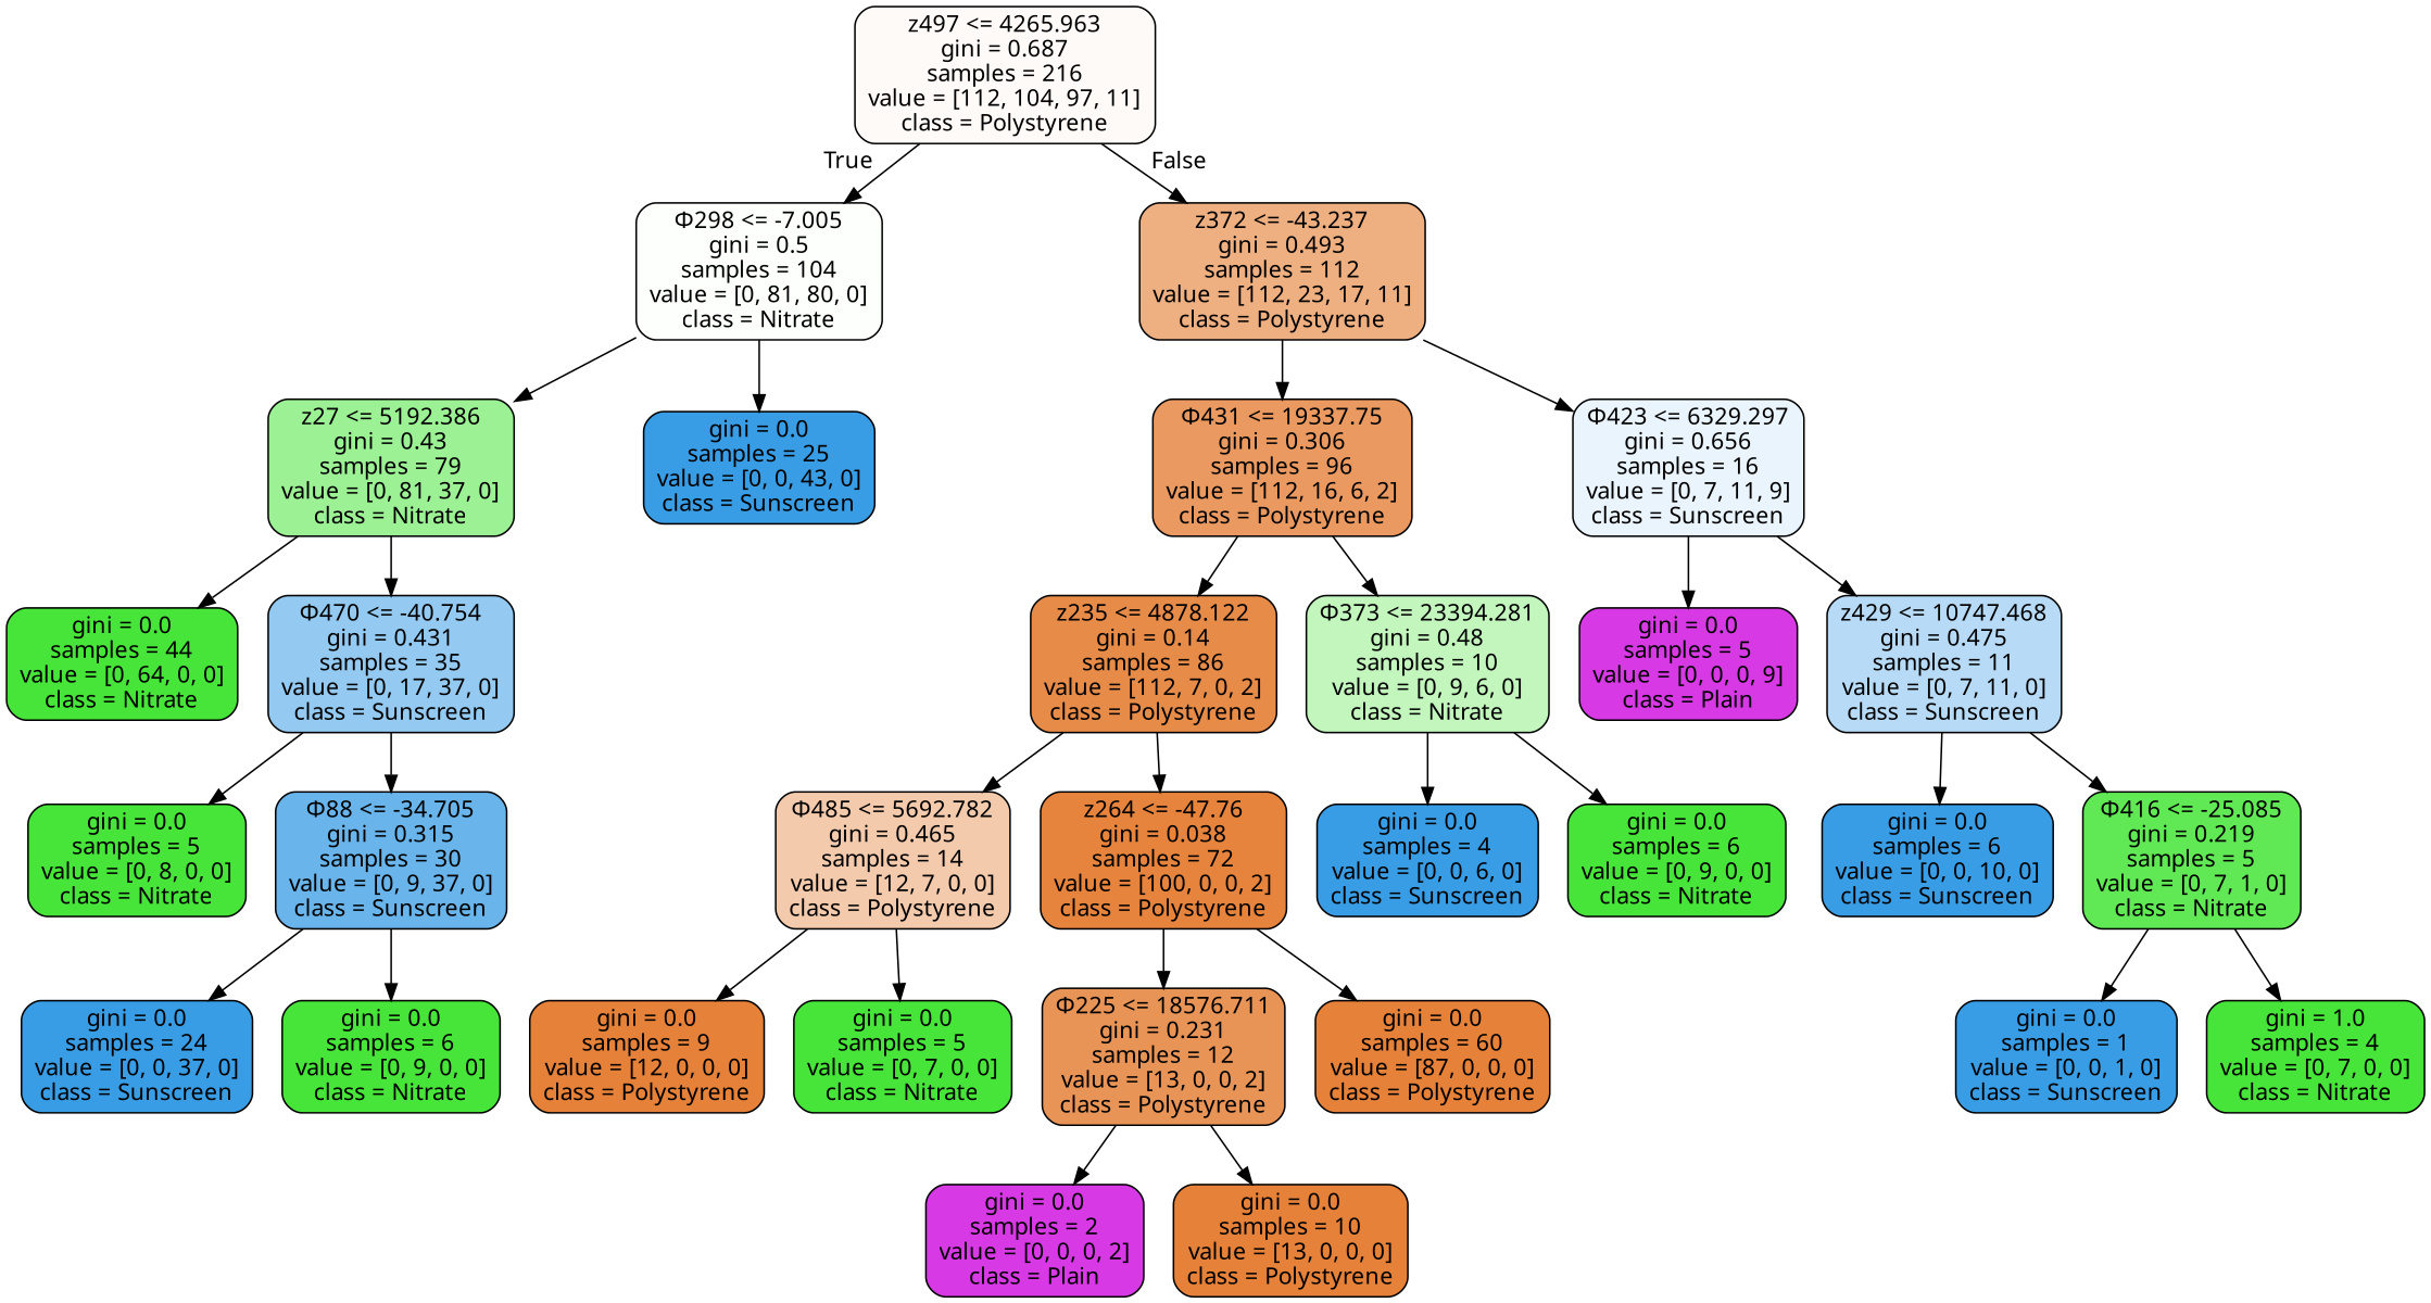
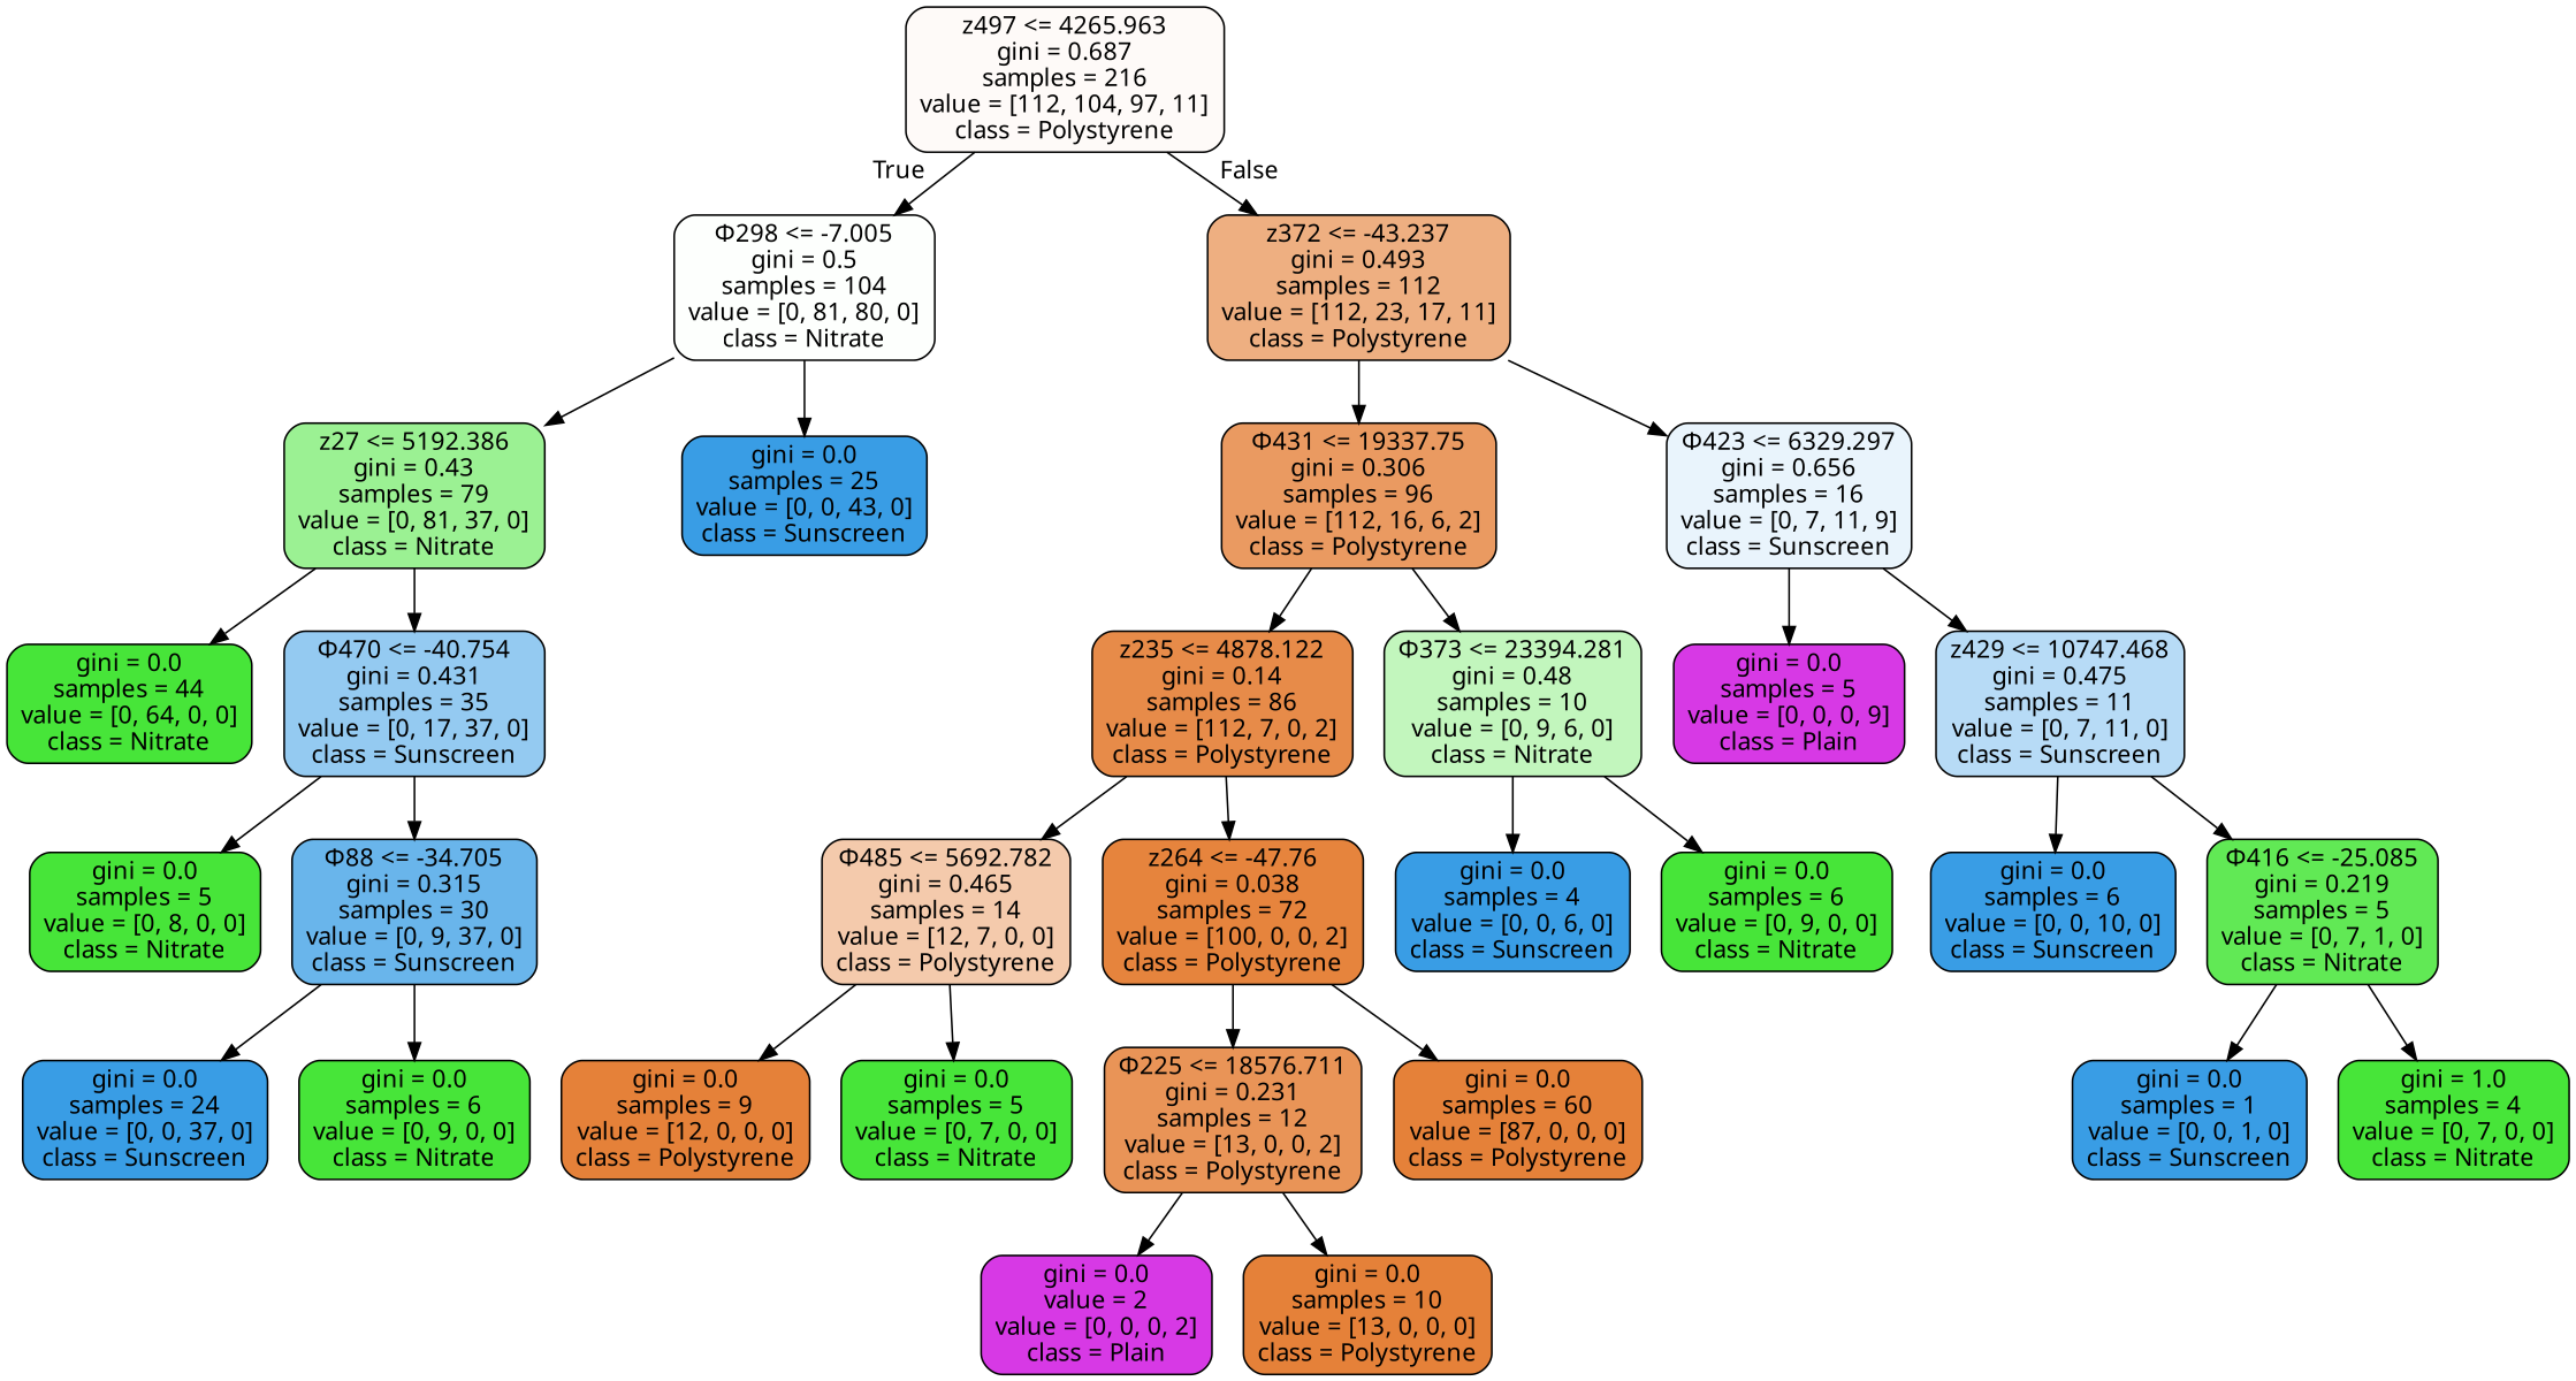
  digraph {
    fontname="Noto Sans"
    node [color=black fillcolor="#47e539" fontname="Noto Sans" shape=box style="filled, rounded"]
    edge [fontname="Noto Sans"]
    n1 [fillcolor="#fefaf8" label="z497 <= 4265.963\ngini = 0.687\nsamples = 216\nvalue = [112, 104, 97, 11]\nclass = Polystyrene"]
    n2 [fillcolor="#fdfffd" label="Φ298 <= -7.005\ngini = 0.5\nsamples = 104\nvalue = [0, 81, 80, 0]\nclass = Nitrate"]
    n3 [fillcolor="#eeaf81" label="z372 <= -43.237\ngini = 0.493\nsamples = 112\nvalue = [112, 23, 17, 11]\nclass = Polystyrene"]
    n4 [fillcolor="#9bf193" label="z27 <= 5192.386\ngini = 0.43\nsamples = 79\nvalue = [0, 81, 37, 0]\nclass = Nitrate"]
    n5 [fillcolor="#399de5" label="gini = 0.0\nsamples = 25\nvalue = [0, 0, 43, 0]\nclass = Sunscreen"]
    n6 [fillcolor="#ea9a61" label="Φ431 <= 19337.75\ngini = 0.306\nsamples = 96\nvalue = [112, 16, 6, 2]\nclass = Polystyrene"]
    n7 [fillcolor="#e9f4fc" label="Φ423 <= 6329.297\ngini = 0.656\nsamples = 16\nvalue = [0, 7, 11, 9]\nclass = Sunscreen"]
    n8 [label="gini = 0.0\nsamples = 44\nvalue = [0, 64, 0, 0]\nclass = Nitrate"]
    n9 [fillcolor="#94caf1" label="Φ470 <= -40.754\ngini = 0.431\nsamples = 35\nvalue = [0, 17, 37, 0]\nclass = Sunscreen"]
    n10 [label="gini = 0.0\nsamples = 5\nvalue = [0, 8, 0, 0]\nclass = Nitrate"]
    n11 [fillcolor="#69b5eb" label="Φ88 <= -34.705\ngini = 0.315\nsamples = 30\nvalue = [0, 9, 37, 0]\nclass = Sunscreen"]
    n12 [fillcolor="#399de5" label="gini = 0.0\nsamples = 24\nvalue = [0, 0, 37, 0]\nclass = Sunscreen"]
    n13 [label="gini = 0.0\nsamples = 6\nvalue = [0, 9, 0, 0]\nclass = Nitrate"]
    n14 [fillcolor="#e78b49" label="z235 <= 4878.122\ngini = 0.14\nsamples = 86\nvalue = [112, 7, 0, 2]\nclass = Polystyrene"]
    n15 [fillcolor="#c2f6bd" label="Φ373 <= 23394.281\ngini = 0.48\nsamples = 10\nvalue = [0, 9, 6, 0]\nclass = Nitrate"]
    n16 [fillcolor="#d739e5" label="gini = 0.0\nsamples = 5\nvalue = [0, 0, 0, 9]\nclass = Plain"]
    n17 [fillcolor="#b7dbf6" label="z429 <= 10747.468\ngini = 0.475\nsamples = 11\nvalue = [0, 7, 11, 0]\nclass = Sunscreen"]
    n18 [fillcolor="#f4caac" label="Φ485 <= 5692.782\ngini = 0.465\nsamples = 14\nvalue = [12, 7, 0, 0]\nclass = Polystyrene"]
    n19 [fillcolor="#e6843d" label="z264 <= -47.76\ngini = 0.038\nsamples = 72\nvalue = [100, 0, 0, 2]\nclass = Polystyrene"]
    n20 [fillcolor="#399de5" label="gini = 0.0\nsamples = 4\nvalue = [0, 0, 6, 0]\nclass = Sunscreen"]
    n21 [label="gini = 0.0\nsamples = 6\nvalue = [0, 9, 0, 0]\nclass = Nitrate"]
    n22 [fillcolor="#e58139" label="gini = 0.0\nsamples = 9\nvalue = [12, 0, 0, 0]\nclass = Polystyrene"]
    n23 [label="gini = 0.0\nsamples = 5\nvalue = [0, 7, 0, 0]\nclass = Nitrate"]
    n24 [fillcolor="#e99457" label="Φ225 <= 18576.711\ngini = 0.231\nsamples = 12\nvalue = [13, 0, 0, 2]\nclass = Polystyrene"]
    n25 [fillcolor="#e58139" label="gini = 0.0\nsamples = 60\nvalue = [87, 0, 0, 0]\nclass = Polystyrene"]
-   n26 [fillcolor="#d739e5" label="gini = 0.0\nsamples = 2\nvalue = [0, 0, 0, 2]\nclass = Plain"]
+   n26 [fillcolor="#d739e5" label="gini = 0.0\nvalue = 2\nvalue = [0, 0, 0, 2]\nclass = Plain"]
    n27 [fillcolor="#e58139" label="gini = 0.0\nsamples = 10\nvalue = [13, 0, 0, 0]\nclass = Polystyrene"]
    n28 [fillcolor="#399de5" label="gini = 0.0\nsamples = 6\nvalue = [0, 0, 10, 0]\nclass = Sunscreen"]
    n29 [fillcolor="#61e955" label="Φ416 <= -25.085\ngini = 0.219\nsamples = 5\nvalue = [0, 7, 1, 0]\nclass = Nitrate"]
    n30 [fillcolor="#399de5" label="gini = 0.0\nsamples = 1\nvalue = [0, 0, 1, 0]\nclass = Sunscreen"]
    n31 [label="gini = 1.0\nsamples = 4\nvalue = [0, 7, 0, 0]\nclass = Nitrate"]
    n1 -> n2 [headlabel=True labelangle=45 labeldistance=2.5]
    n1 -> n3 [headlabel=False labelangle=-45 labeldistance=2.5]
    n2 -> n4
    n2 -> n5
    n3 -> n6
    n3 -> n7
    n4 -> n8
    n4 -> n9
    n6 -> n14
    n6 -> n15
    n7 -> n16
    n7 -> n17
    n9 -> n10
    n9 -> n11
    n11 -> n12
    n11 -> n13
    n14 -> n18
    n14 -> n19
    n15 -> n20
    n15 -> n21
    n17 -> n28
    n17 -> n29
    n18 -> n22
    n18 -> n23
    n19 -> n24
    n19 -> n25
    n24 -> n26
    n24 -> n27
    n29 -> n30
    n29 -> n31
  }
